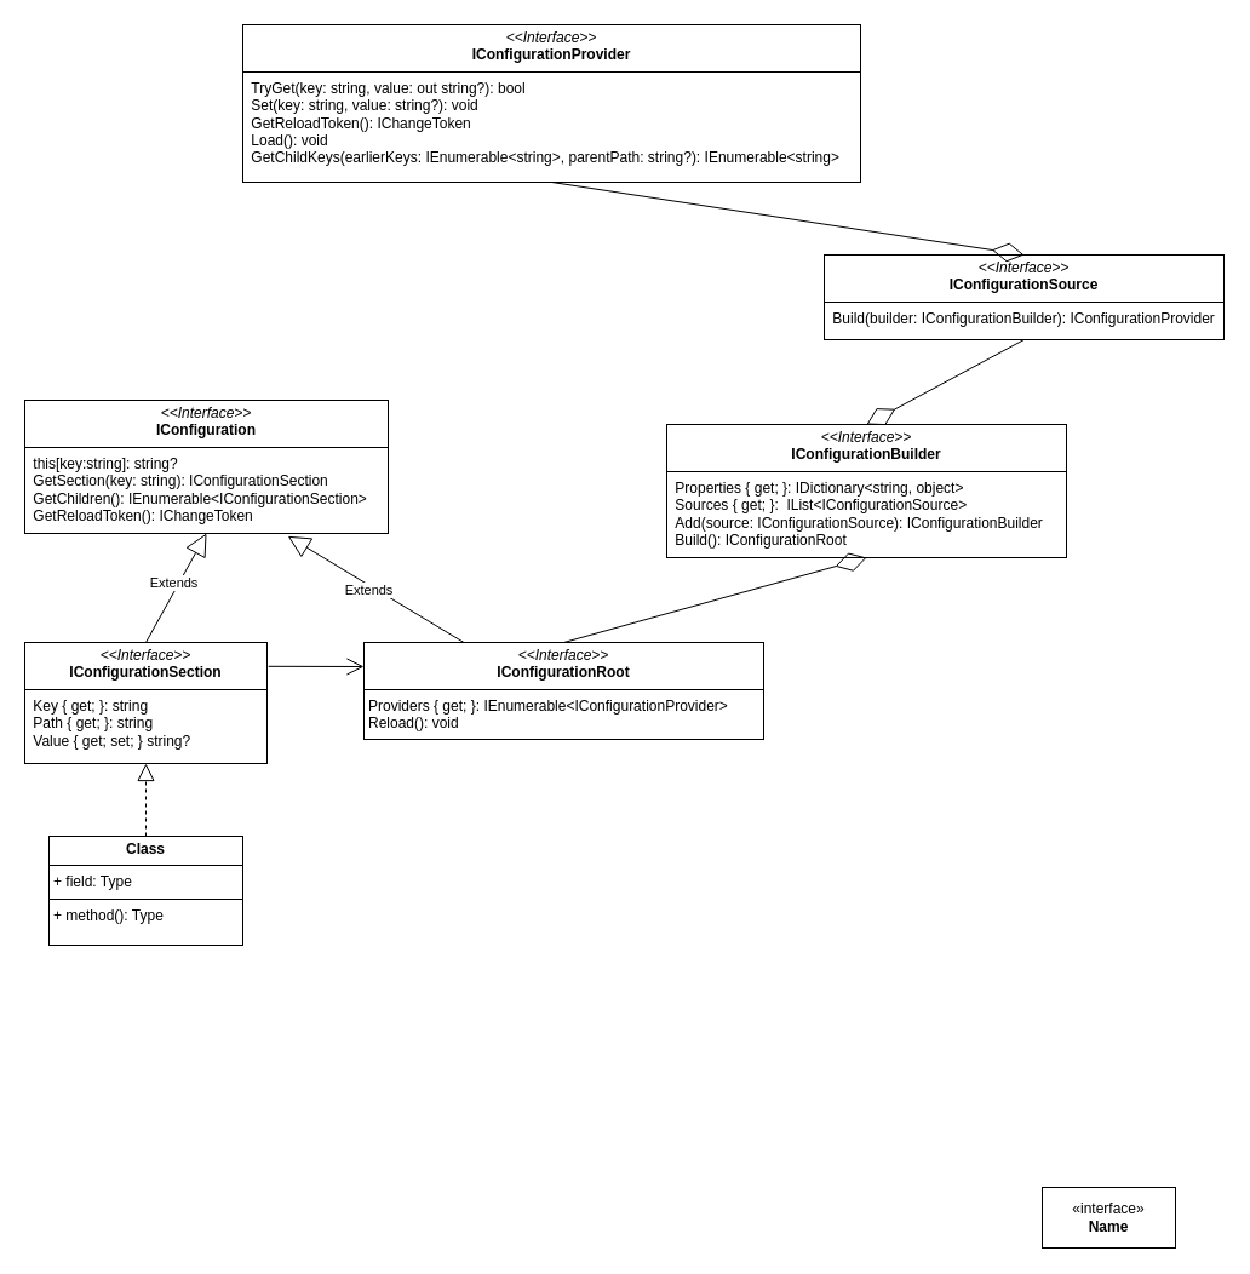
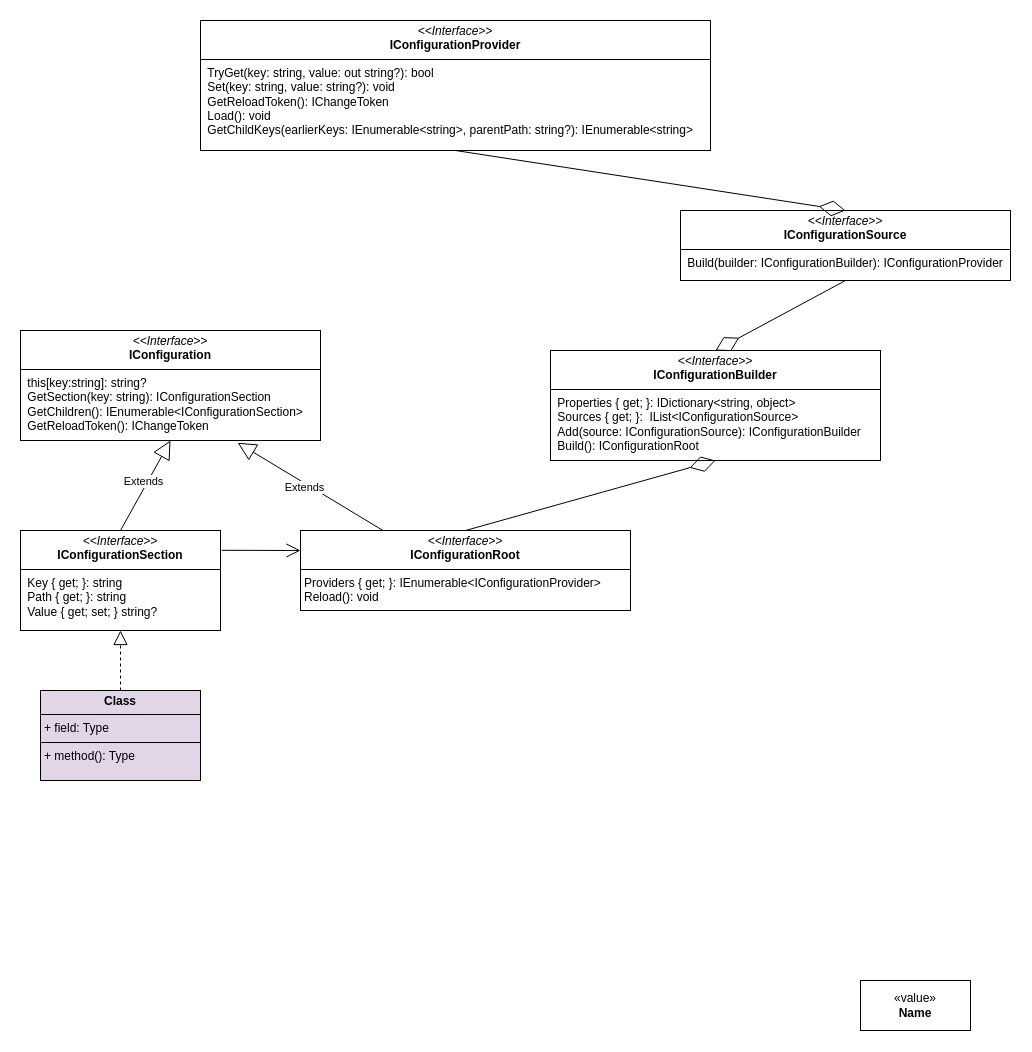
  <mxCell id="0" />
  <mxCell id="1" parent="0" />
- <mxCell id="2" value="&amp;laquo;interface&amp;raquo;&lt;br&gt;&lt;b&gt;Name&lt;/b&gt;" style="html=1;whiteSpace=wrap;" parent="1" vertex="1"><mxGeometry x="860" y="980" width="110" height="50" as="geometry" /></mxCell>
+ <mxCell id="2" value="&amp;laquo;value&amp;raquo;&lt;br&gt;&lt;b&gt;Name&lt;/b&gt;" style="html=1;whiteSpace=wrap;" parent="1" vertex="1"><mxGeometry x="860" y="980" width="110" height="50" as="geometry" /></mxCell>
  <mxCell id="3" value="&lt;p style=&quot;margin:0px;margin-top:4px;text-align:center;&quot;&gt;&lt;i&gt;&amp;lt;&amp;lt;Interface&amp;gt;&amp;gt;&lt;/i&gt;&lt;br&gt;&lt;b&gt;IConfiguration&lt;/b&gt;&lt;/p&gt;&lt;hr size=&quot;1&quot; style=&quot;border-style:solid;&quot;&gt;&lt;p style=&quot;margin:0px;margin-left:4px;&quot;&gt;&amp;nbsp;this[key:string]: string?&lt;br&gt;&amp;nbsp;GetSection(key: string): IConfigurationSection&lt;/p&gt;&lt;p style=&quot;margin:0px;margin-left:4px;&quot;&gt;&amp;nbsp;GetChildren():&amp;nbsp;IEnumerable&amp;lt;IConfigurationSection&amp;gt;&lt;/p&gt;&lt;p style=&quot;margin:0px;margin-left:4px;&quot;&gt;&amp;nbsp;GetReloadToken():&amp;nbsp;IChangeToken&lt;/p&gt;" style="verticalAlign=top;align=left;overflow=fill;html=1;whiteSpace=wrap;" vertex="1" parent="1"><mxGeometry x="20" y="330" width="300" height="110" as="geometry" /></mxCell>
- <mxCell id="4" value="&lt;p style=&quot;margin:0px;margin-top:4px;text-align:center;&quot;&gt;&lt;b&gt;Class&lt;/b&gt;&lt;/p&gt;&lt;hr size=&quot;1&quot; style=&quot;border-style:solid;&quot;/&gt;&lt;p style=&quot;margin:0px;margin-left:4px;&quot;&gt;+ field: Type&lt;/p&gt;&lt;hr size=&quot;1&quot; style=&quot;border-style:solid;&quot;/&gt;&lt;p style=&quot;margin:0px;margin-left:4px;&quot;&gt;+ method(): Type&lt;/p&gt;" style="verticalAlign=top;align=left;overflow=fill;html=1;whiteSpace=wrap;" vertex="1" parent="1"><mxGeometry x="40" y="690" width="160" height="90" as="geometry" /></mxCell>
+ <mxCell id="4" value="&lt;p style=&quot;margin:0px;margin-top:4px;text-align:center;&quot;&gt;&lt;b&gt;Class&lt;/b&gt;&lt;/p&gt;&lt;hr size=&quot;1&quot; style=&quot;border-style:solid;&quot;/&gt;&lt;p style=&quot;margin:0px;margin-left:4px;&quot;&gt;+ field: Type&lt;/p&gt;&lt;hr size=&quot;1&quot; style=&quot;border-style:solid;&quot;/&gt;&lt;p style=&quot;margin:0px;margin-left:4px;&quot;&gt;+ method(): Type&lt;/p&gt;" style="verticalAlign=top;align=left;overflow=fill;html=1;whiteSpace=wrap;fillColor=#e1d5e7;" vertex="1" parent="1"><mxGeometry x="40" y="690" width="160" height="90" as="geometry" /></mxCell>
  <mxCell id="5" value="&lt;p style=&quot;margin:0px;margin-top:4px;text-align:center;&quot;&gt;&lt;i&gt;&amp;lt;&amp;lt;Interface&amp;gt;&amp;gt;&lt;/i&gt;&lt;br&gt;&lt;b&gt;IConfigurationSection&lt;/b&gt;&lt;/p&gt;&lt;hr size=&quot;1&quot; style=&quot;border-style:solid;&quot;&gt;&lt;p style=&quot;margin:0px;margin-left:4px;&quot;&gt;&amp;nbsp;Key { get; }: string&lt;br&gt;&amp;nbsp;Path { get; }: string&amp;nbsp;&lt;/p&gt;&lt;p style=&quot;margin:0px;margin-left:4px;&quot;&gt;&amp;nbsp;Value { get; set; } string?&lt;/p&gt;" style="verticalAlign=top;align=left;overflow=fill;html=1;whiteSpace=wrap;" vertex="1" parent="1"><mxGeometry x="20" y="530" width="200" height="100" as="geometry" /></mxCell>
  <mxCell id="6" value="" style="endArrow=block;dashed=1;endFill=0;endSize=12;html=1;rounded=0;entryX=0.5;entryY=1;entryDx=0;entryDy=0;exitX=0.5;exitY=0;exitDx=0;exitDy=0;" edge="1" parent="1" source="4" target="5"><mxGeometry width="160" relative="1" as="geometry"><mxPoint x="120" y="740" as="sourcePoint" /><mxPoint x="350" y="550" as="targetPoint" /></mxGeometry></mxCell>
  <mxCell id="7" value="Extends" style="endArrow=block;endSize=16;endFill=0;html=1;rounded=0;exitX=0.5;exitY=0;exitDx=0;exitDy=0;entryX=0.5;entryY=1;entryDx=0;entryDy=0;" edge="1" parent="1" source="5" target="3"><mxGeometry x="0.051" y="4" width="160" relative="1" as="geometry"><mxPoint x="250" y="610" as="sourcePoint" /><mxPoint x="280" y="460" as="targetPoint" /><mxPoint as="offset" /></mxGeometry></mxCell>
  <mxCell id="8" value="&lt;p style=&quot;margin:0px;margin-top:4px;text-align:center;&quot;&gt;&lt;i&gt;&amp;lt;&amp;lt;Interface&amp;gt;&amp;gt;&lt;/i&gt;&lt;br&gt;&lt;b&gt;IConfigurationSource&lt;/b&gt;&lt;br&gt;&lt;/p&gt;&lt;hr size=&quot;1&quot; style=&quot;border-style:solid;&quot;&gt;&lt;p style=&quot;margin:0px;margin-left:4px;&quot;&gt;&amp;nbsp;Build(builder: IConfigurationBuilder): IConfigurationProvider&lt;br&gt;&lt;/p&gt;" style="verticalAlign=top;align=left;overflow=fill;html=1;whiteSpace=wrap;" vertex="1" parent="1"><mxGeometry x="680" y="210" width="330" height="70" as="geometry" /></mxCell>
  <mxCell id="9" value="&lt;p style=&quot;margin:0px;margin-top:4px;text-align:center;&quot;&gt;&lt;i&gt;&amp;lt;&amp;lt;Interface&amp;gt;&amp;gt;&lt;/i&gt;&lt;br&gt;&lt;b&gt;IConfigurationBuilder&lt;/b&gt;&lt;br&gt;&lt;/p&gt;&lt;hr size=&quot;1&quot; style=&quot;border-style:solid;&quot;&gt;&lt;p style=&quot;margin:0px;margin-left:4px;&quot;&gt;&amp;nbsp;Properties { get; }: IDictionary&amp;lt;string, object&amp;gt;&lt;br&gt;&amp;nbsp;Sources { get; }: &amp;nbsp;IList&amp;lt;IConfigurationSource&amp;gt;&amp;nbsp;&lt;/p&gt;&lt;p style=&quot;margin:0px;margin-left:4px;&quot;&gt;&amp;nbsp;Add(source: IConfigurationSource): IConfigurationBuilder&lt;/p&gt;&lt;p style=&quot;margin:0px;margin-left:4px;&quot;&gt;&amp;nbsp;Build():&amp;nbsp;IConfigurationRoot&lt;br&gt;&lt;/p&gt;" style="verticalAlign=top;align=left;overflow=fill;html=1;whiteSpace=wrap;" vertex="1" parent="1"><mxGeometry x="550" y="350" width="330" height="110" as="geometry" /></mxCell>
  <mxCell id="10" value="&lt;p style=&quot;margin:0px;margin-top:4px;text-align:center;&quot;&gt;&lt;i&gt;&amp;lt;&amp;lt;Interface&amp;gt;&amp;gt;&lt;/i&gt;&lt;br&gt;&lt;b&gt;IConfigurationRoot&lt;/b&gt;&lt;br&gt;&lt;/p&gt;&lt;hr size=&quot;1&quot; style=&quot;border-style:solid;&quot;&gt;&lt;p style=&quot;margin:0px;margin-left:4px;&quot;&gt;Providers { get; }: IEnumerable&amp;lt;IConfigurationProvider&amp;gt;&lt;/p&gt;&lt;p style=&quot;margin:0px;margin-left:4px;&quot;&gt;Reload(): void&lt;br&gt;&lt;/p&gt;" style="verticalAlign=top;align=left;overflow=fill;html=1;whiteSpace=wrap;" vertex="1" parent="1"><mxGeometry x="300" y="530" width="330" height="80" as="geometry" /></mxCell>
  <mxCell id="11" value="Extends" style="endArrow=block;endSize=16;endFill=0;html=1;rounded=0;exitX=0.25;exitY=0;exitDx=0;exitDy=0;entryX=0.724;entryY=1.021;entryDx=0;entryDy=0;entryPerimeter=0;" edge="1" parent="1" source="10" target="3"><mxGeometry x="0.051" y="4" width="160" relative="1" as="geometry"><mxPoint x="280" y="660" as="sourcePoint" /><mxPoint x="330" y="570" as="targetPoint" /><mxPoint as="offset" /></mxGeometry></mxCell>
  <mxCell id="12" value="" style="endArrow=open;endFill=1;endSize=12;html=1;rounded=0;exitX=1.006;exitY=0.198;exitDx=0;exitDy=0;exitPerimeter=0;entryX=0;entryY=0.25;entryDx=0;entryDy=0;" edge="1" parent="1" source="5" target="10"><mxGeometry width="160" relative="1" as="geometry"><mxPoint x="530" y="600" as="sourcePoint" /><mxPoint x="390" y="780" as="targetPoint" /></mxGeometry></mxCell>
  <mxCell id="13" value="&lt;p style=&quot;margin:0px;margin-top:4px;text-align:center;&quot;&gt;&lt;i&gt;&amp;lt;&amp;lt;Interface&amp;gt;&amp;gt;&lt;/i&gt;&lt;br&gt;&lt;b&gt;IConfigurationProvider&lt;/b&gt;&lt;br&gt;&lt;/p&gt;&lt;hr size=&quot;1&quot; style=&quot;border-style:solid;&quot;&gt;&lt;p style=&quot;margin:0px;margin-left:4px;&quot;&gt;&amp;nbsp;TryGet(key: string, value: out string?): bool&lt;br&gt;&amp;nbsp;Set(key: string, value: string?): void&lt;/p&gt;&lt;p style=&quot;margin:0px;margin-left:4px;&quot;&gt;&amp;nbsp;&lt;span style=&quot;background-color: initial;&quot;&gt;GetReloadToken():&amp;nbsp;&lt;/span&gt;&lt;span style=&quot;background-color: initial;&quot;&gt;IChangeToken&lt;/span&gt;&lt;/p&gt;&lt;p style=&quot;margin:0px;margin-left:4px;&quot;&gt;&amp;nbsp;Load(): void&lt;/p&gt;&lt;p style=&quot;margin:0px;margin-left:4px;&quot;&gt;&amp;nbsp;GetChildKeys(earlierKeys:&amp;nbsp;&lt;span style=&quot;background-color: initial;&quot;&gt;IEnumerable&amp;lt;string&amp;gt;&lt;/span&gt;&lt;span style=&quot;background-color: initial;&quot;&gt;, parentPath:&amp;nbsp;&lt;/span&gt;&lt;span style=&quot;background-color: initial;&quot;&gt;string?&lt;/span&gt;&lt;span style=&quot;background-color: initial;&quot;&gt;):&amp;nbsp;&lt;/span&gt;&lt;span style=&quot;background-color: initial;&quot;&gt;IEnumerable&amp;lt;string&amp;gt;&lt;/span&gt;&lt;span style=&quot;background-color: initial;&quot;&gt;&amp;nbsp;&lt;/span&gt;&lt;/p&gt;" style="verticalAlign=top;align=left;overflow=fill;html=1;whiteSpace=wrap;" vertex="1" parent="1"><mxGeometry x="200" y="20" width="510" height="130" as="geometry" /></mxCell>
  <mxCell id="14" value="" style="endArrow=diamondThin;endFill=0;endSize=24;html=1;rounded=0;exitX=0.5;exitY=1;exitDx=0;exitDy=0;entryX=0.5;entryY=0;entryDx=0;entryDy=0;" edge="1" parent="1" source="13" target="8"><mxGeometry width="160" relative="1" as="geometry"><mxPoint x="760" y="280" as="sourcePoint" /><mxPoint x="420" y="180" as="targetPoint" /></mxGeometry></mxCell>
  <mxCell id="15" value="" style="endArrow=diamondThin;endFill=0;endSize=24;html=1;rounded=0;exitX=0.5;exitY=1;exitDx=0;exitDy=0;entryX=0.5;entryY=0;entryDx=0;entryDy=0;" edge="1" parent="1" source="8" target="9"><mxGeometry width="160" relative="1" as="geometry"><mxPoint x="465" y="160" as="sourcePoint" /><mxPoint x="555" y="230" as="targetPoint" /></mxGeometry></mxCell>
  <mxCell id="16" value="" style="endArrow=diamondThin;endFill=0;endSize=24;html=1;rounded=0;exitX=0.5;exitY=0;exitDx=0;exitDy=0;entryX=0.5;entryY=1;entryDx=0;entryDy=0;" edge="1" parent="1" source="10" target="9"><mxGeometry width="160" relative="1" as="geometry"><mxPoint x="620" y="510" as="sourcePoint" /><mxPoint x="420" y="340" as="targetPoint" /></mxGeometry></mxCell>
